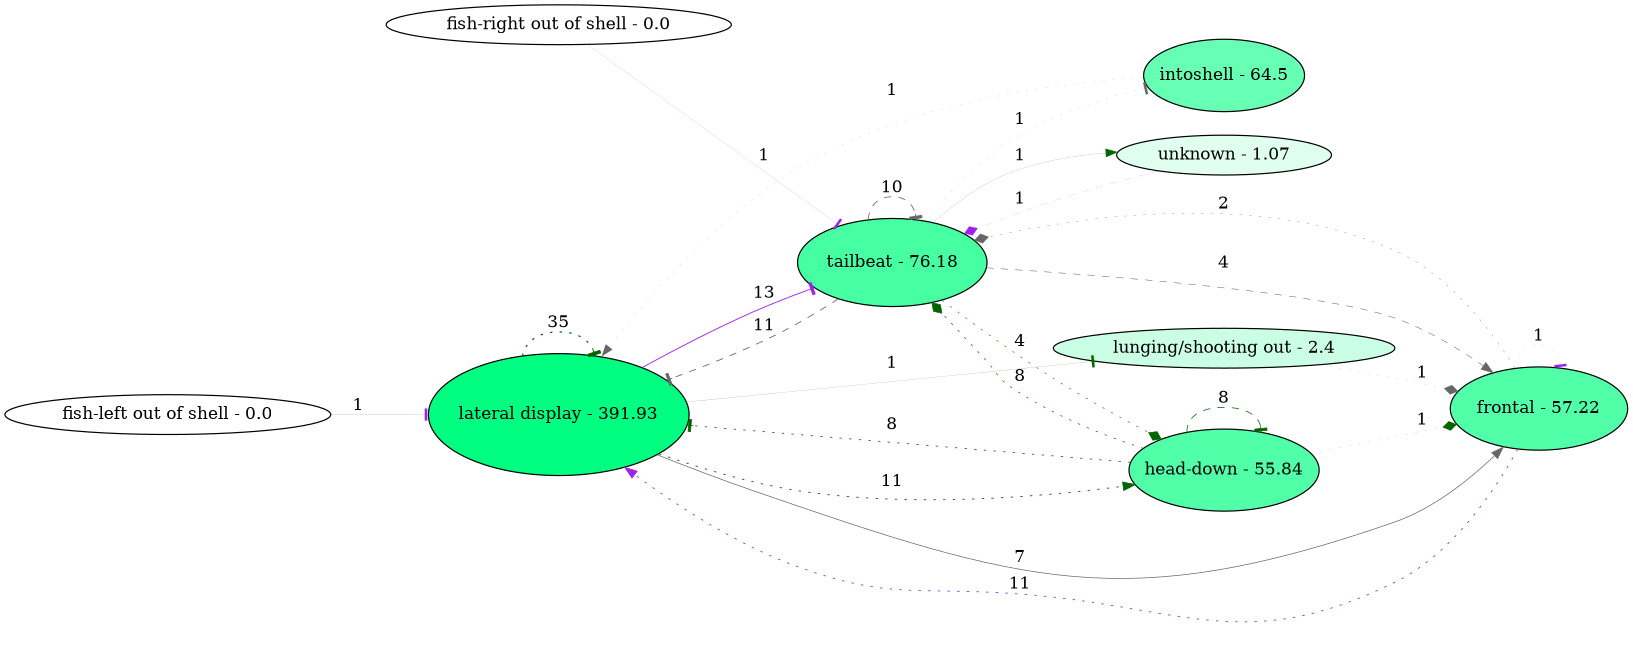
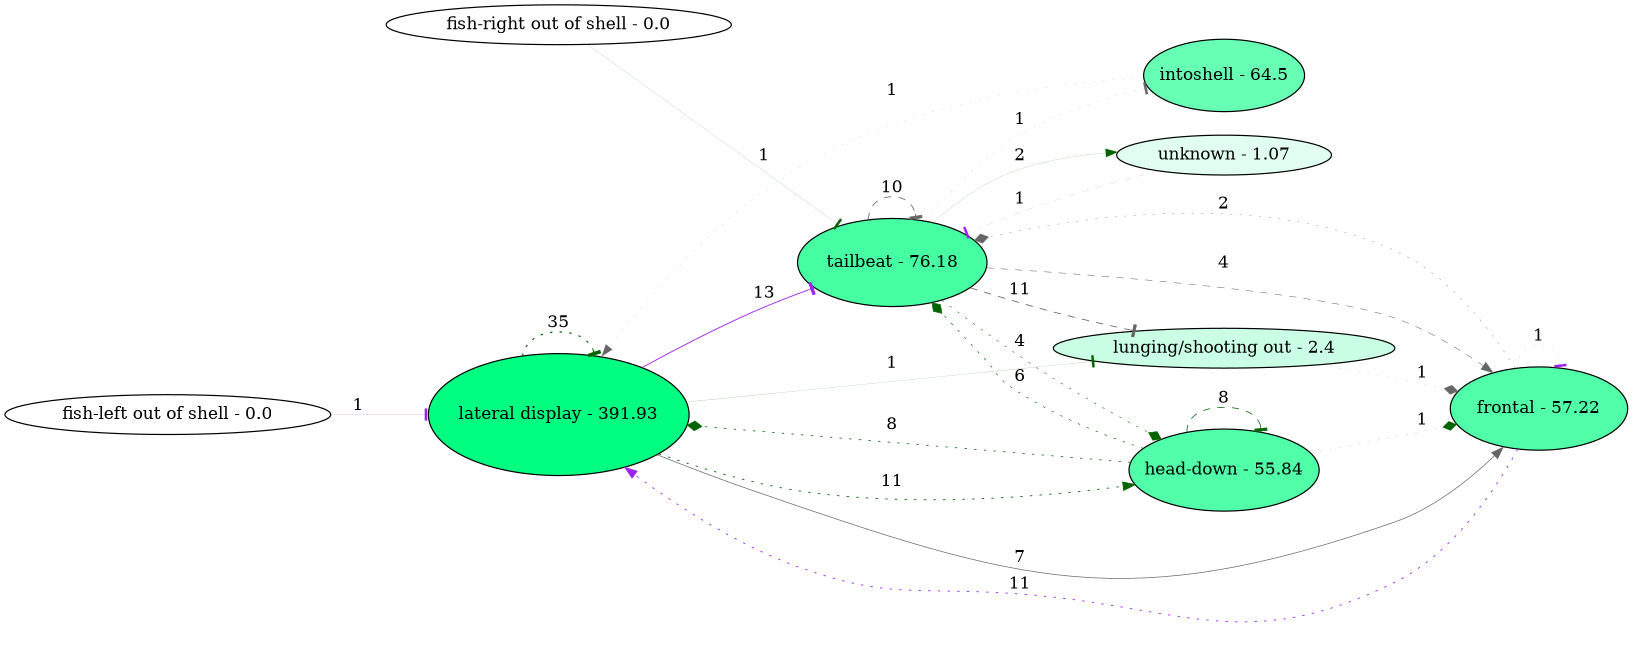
  digraph {
    rankdir=LR
    node [avg_time=0.0 fillcolor="0.4166666666666667 0.0 1" style=filled]
    edge [arrowhead=tee color=darkgreen penwidth=0.09090909090909091 style=dotted]
    "fish-left out of shell - 0.0" [height=0.0 width=0.0]
    "lateral display - 391.93" [avg_time=0.5390757883156364 fillcolor="0.4166666666666667 1.0 1" height=1.4 width=3.0]
    "tailbeat - 76.18" [avg_time=0.3353234978261583 fillcolor="0.4166666666666667 0.727554147158221 1" height=1.0185758060215093 width=2.1826624414746627]
    "frontal - 57.22" [avg_time=0.455879794060019 fillcolor="0.4166666666666667 0.6803615108556454 1" height=0.9525061151979035 width=2.0410845325669364]
    "head-down - 55.84" [avg_time=0.34530017399555746 fillcolor="0.4166666666666667 0.6763457567581448 1" height=0.9468840594614026 width=2.0290372702744346]
    "lunging/shooting out - 2.4" [avg_time=0.3428391152792744 fillcolor="0.4166666666666667 0.2048628938583191 1" height=0.2868080514016467 width=0.6145886815749573]
    n7 [avg_time=1.0 fillcolor="0.4166666666666667 0.597548193097626 1" height=0.8365674703366763 label="intoshell - 64.5" width=1.7926445792928778]
    "unknown - 1.07" [avg_time=0.20382180782219797 fillcolor="0.4166666666666667 0.12179335297804596 1" height=0.17051069416926434 width=0.3653800589341379]
    "fish-right out of shell - 0.0" [height=0.0 width=0.0]
    "fish-left out of shell - 0.0" -> "lateral display - 391.93" [color=purple label=1 style=solid]
    "lateral display - 391.93" -> "lateral display - 391.93" [label=35 penwidth=1.0]
    "lateral display - 391.93" -> "tailbeat - 76.18" [color=purple label=13 penwidth=0.7467582800233686 style=solid]
    "lateral display - 391.93" -> "frontal - 57.22" [arrowhead=normal color=gray40 label=7 penwidth=0.5884719724664156 style=solid]
    "lateral display - 391.93" -> "head-down - 55.84" [arrowhead=normal label=11 penwidth=0.7040430951617868]
    "lateral display - 391.93" -> "lunging/shooting out - 2.4" [label=1 style=solid]
-   "tailbeat - 76.18" -> "lateral display - 391.93" [color=gray40 label=11 penwidth=0.7040430951617868 style=dashed]
+   "tailbeat - 76.18" -> "lunging/shooting out - 2.4" [color=gray40 label=11 penwidth=0.7040430951617868 style=dashed]
    "tailbeat - 76.18" -> "tailbeat - 76.18" [color=gray40 label=10 penwidth=0.6796725928915719 style=dashed]
    "tailbeat - 76.18" -> "frontal - 57.22" [arrowhead=normal color=gray40 label=4 penwidth=0.4453800398068842 style=dashed]
    "tailbeat - 76.18" -> "head-down - 55.84" [arrowhead=diamond label=4 penwidth=0.4453800398068842]
    "tailbeat - 76.18" -> n7 [color=gray40 label=1]
-   "tailbeat - 76.18" -> "unknown - 1.07" [arrowhead=normal label=1 style=solid]
+   "tailbeat - 76.18" -> "unknown - 1.07" [arrowhead=normal label=2 style=solid]
    "frontal - 57.22" -> "lateral display - 391.93" [arrowhead=normal color=purple label=11 penwidth=0.7040430951617868]
    "frontal - 57.22" -> "tailbeat - 76.18" [arrowhead=diamond color=gray40 label=2 penwidth=0.26814456535798753]
    "frontal - 57.22" -> "frontal - 57.22" [color=purple label=1]
-   "head-down - 55.84" -> "lateral display - 391.93" [label=8 penwidth=0.6226155142557808]
-   "head-down - 55.84" -> "tailbeat - 76.18" [arrowhead=diamond label=8 penwidth=0.5490561461570113]
+   "head-down - 55.84" -> "lateral display - 391.93" [arrowhead=diamond label=8 penwidth=0.6226155142557808]
+   "head-down - 55.84" -> "tailbeat - 76.18" [arrowhead=diamond label=6 penwidth=0.5490561461570113]
    "head-down - 55.84" -> "frontal - 57.22" [arrowhead=diamond label=1]
    "head-down - 55.84" -> "head-down - 55.84" [label=8 penwidth=0.6226155142557808 style=dashed]
    "lunging/shooting out - 2.4" -> "frontal - 57.22" [arrowhead=diamond color=gray40 label=1]
    n7 -> "lateral display - 391.93" [arrowhead=normal color=gray40 label=1]
-   "unknown - 1.07" -> "tailbeat - 76.18" [arrowhead=diamond color=purple label=1 style=dashed]
-   "fish-right out of shell - 0.0" -> "tailbeat - 76.18" [color=purple label=1 style=solid]
+   "unknown - 1.07" -> "tailbeat - 76.18" [color=purple label=1 style=dashed]
+   "fish-right out of shell - 0.0" -> "tailbeat - 76.18" [label=1 style=solid]
  }
